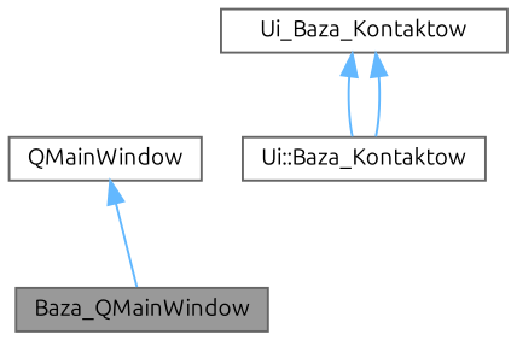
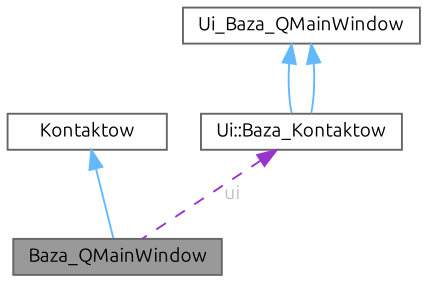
  digraph {
    fontname=Ubuntu
    node [color=gray40 fillcolor=white fontname=Ubuntu fontsize=10 shape=box style=filled]
    edge [color=steelblue1 dir=back fontname=Ubuntu fontsize=10 labelfontname=Helvetica labelfontsize=10 style=solid]
    n1 [fillcolor=grey60 fontcolor=black height=0.2 label=Baza_QMainWindow width=0.4]
-   n2 [height=0.2 label=QMainWindow width=0.4]
+   n2 [height=0.2 label=Kontaktow width=0.4]
    n3 [height=0.2 label="Ui::Baza_Kontaktow" width=0.4]
-   n4 [height=0.2 label=Ui_Baza_Kontaktow width=0.4]
+   n4 [height=0.2 label=Ui_Baza_QMainWindow width=0.4]
    n2 -> n1
+   n3 -> n1 [color=darkorchid3 fontcolor=grey label=" ui" style=dashed]
    n4 -> n3
    n4 -> n3
  }
